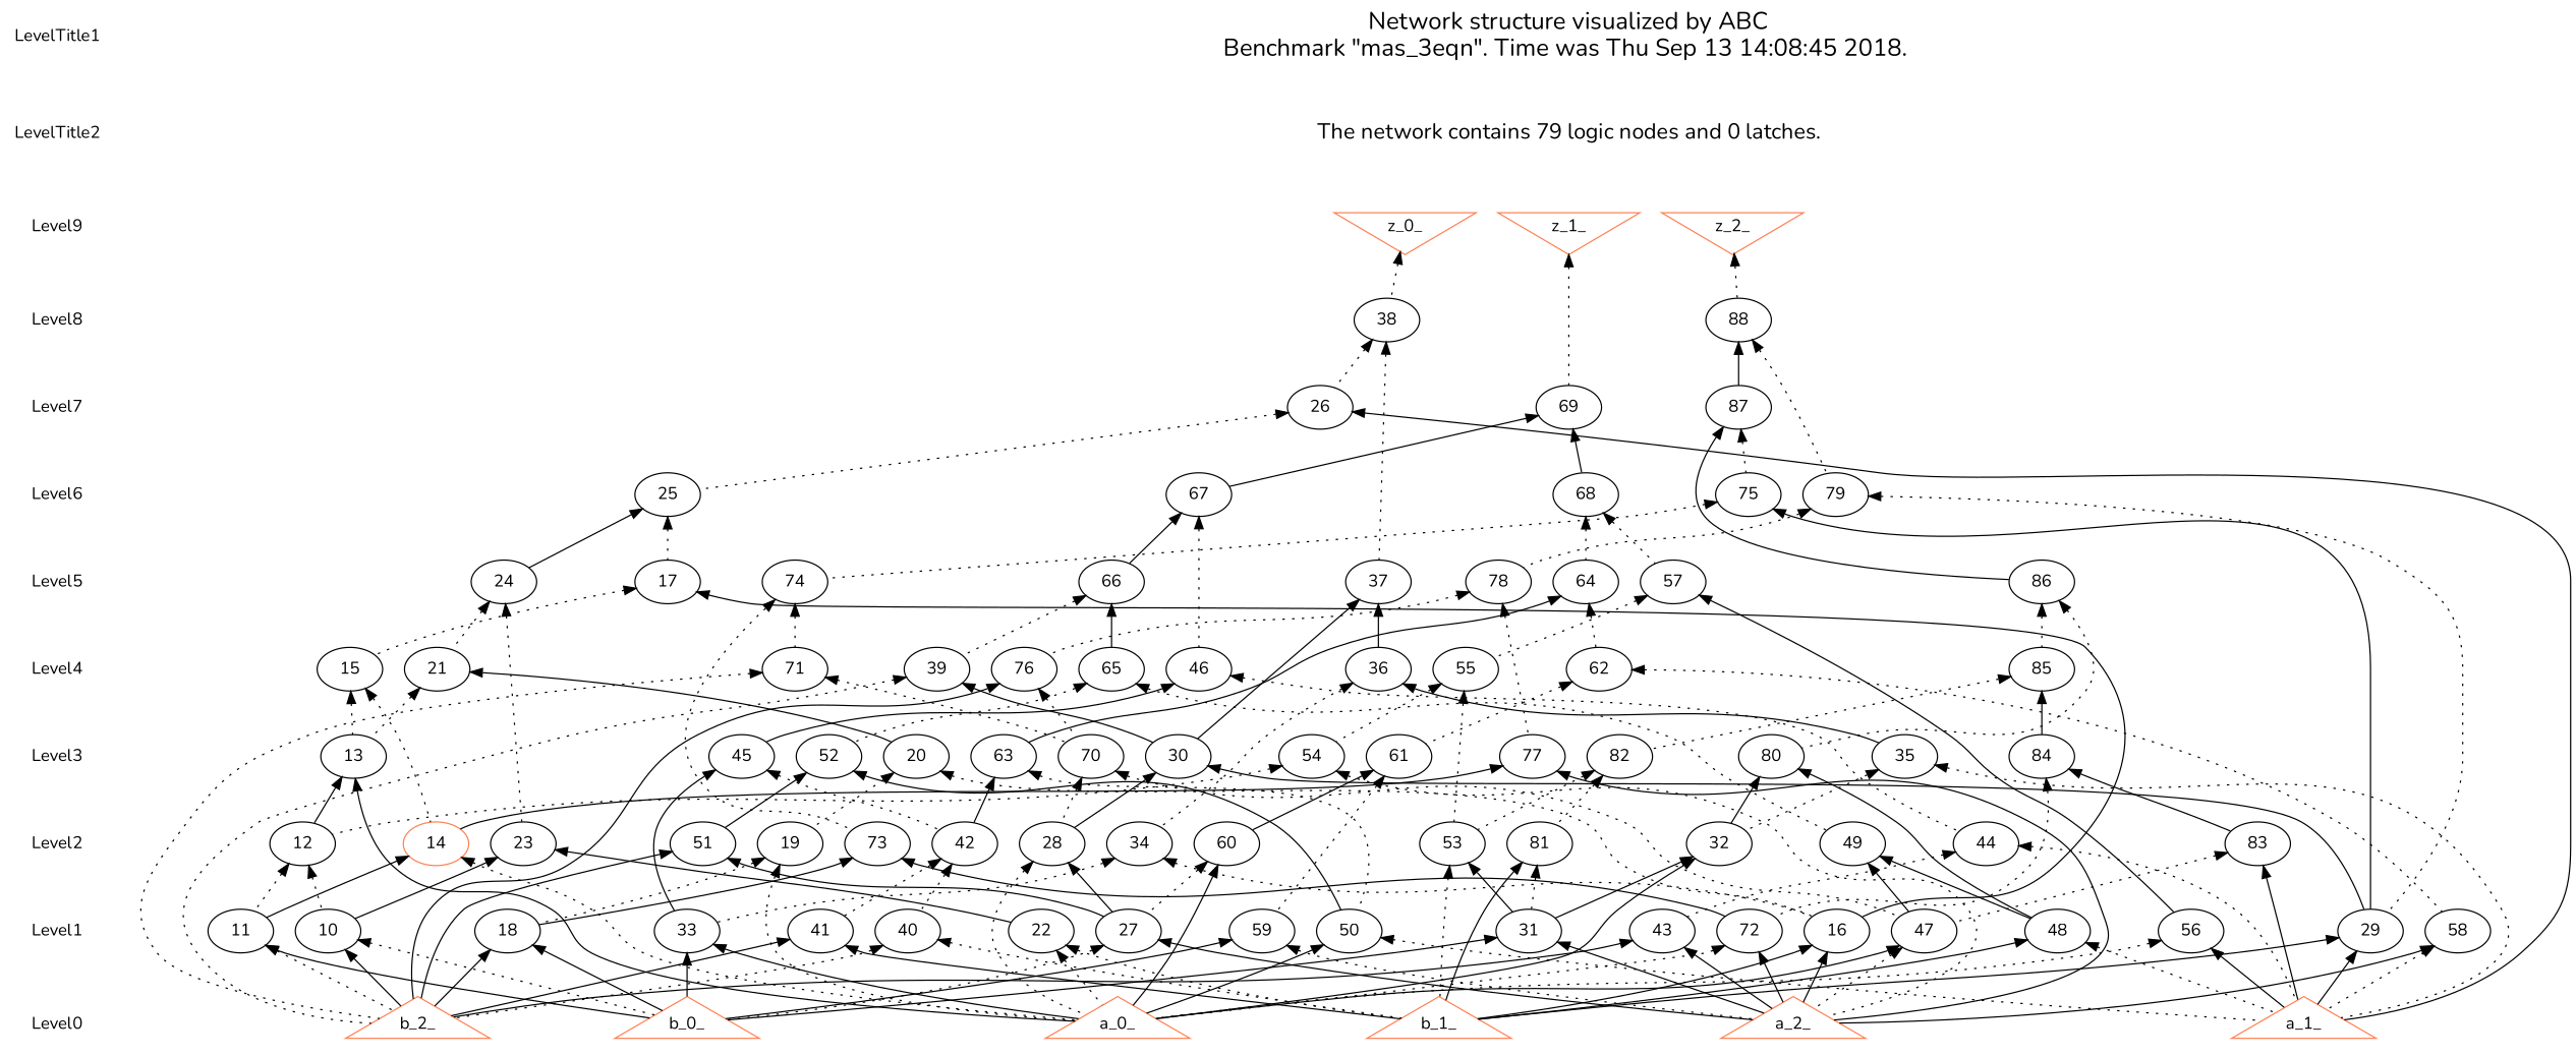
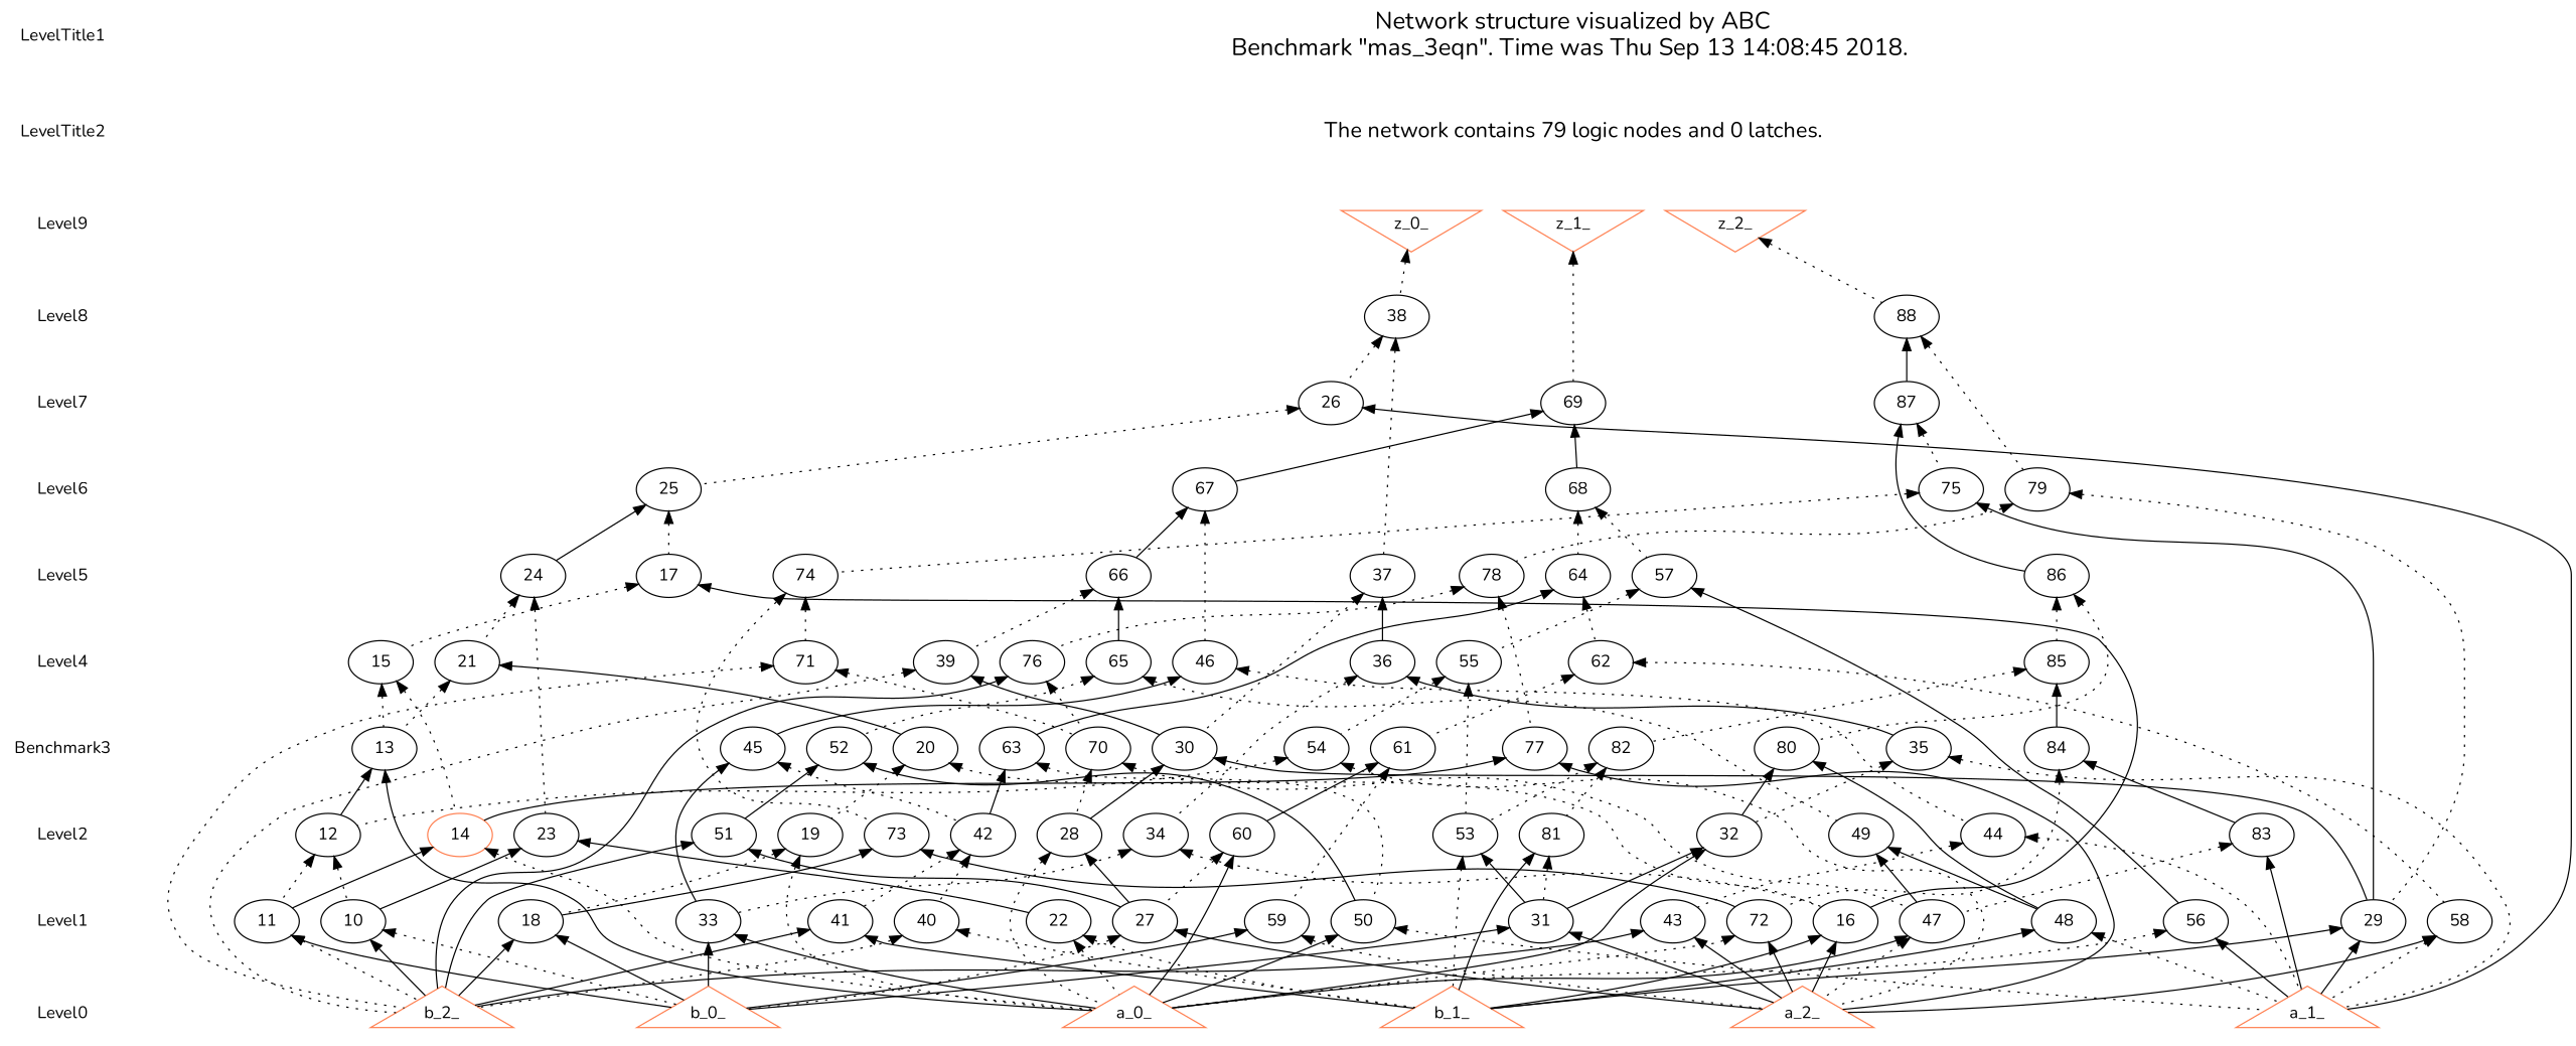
  digraph {
    fontname=Nunito
    node [fontname=Nunito shape=ellipse]
    edge [dir=back fontname=Nunito style=dotted]
    LevelTitle1 [shape=plaintext]
    LevelTitle2 [shape=plaintext]
    Level9 [shape=plaintext]
    Level8 [shape=plaintext]
    Level7 [shape=plaintext]
    Level6 [shape=plaintext]
    Level5 [shape=plaintext]
    Level4 [shape=plaintext]
-   Level3 [shape=plaintext]
+   Level3 [shape=plaintext label=Benchmark3]
    Level2 [shape=plaintext]
    Level1 [shape=plaintext]
    Level0 [shape=plaintext]
    n13 [fontsize=20 label="Network structure visualized by ABC\nBenchmark \"mas_3eqn\". Time was Thu Sep 13 14:08:45 2018. " shape=plaintext]
    n14 [fontsize=18 label="The network contains 79 logic nodes and 0 latches.\n" shape=plaintext]
    n15 [color=coral fillcolor=coral label=z_0_ shape=invtriangle]
    n16 [color=coral fillcolor=coral label=z_1_ shape=invtriangle]
    n17 [color=coral fillcolor=coral label=z_2_ shape=invtriangle]
    n18 [label="38\n"]
    n19 [label="88\n"]
    n20 [label="26\n"]
    n21 [label="69\n"]
    n22 [label="87\n"]
    n23 [label="25\n"]
    n24 [label="67\n"]
    n25 [label="68\n"]
    n26 [label="75\n"]
    n27 [label="79\n"]
    n28 [label="17\n"]
    n29 [label="24\n"]
    n30 [label="37\n"]
    n31 [label="57\n"]
    n32 [label="64\n"]
    n33 [label="66\n"]
    n34 [label="74\n"]
    n35 [label="78\n"]
    n36 [label="86\n"]
    n37 [label="15\n"]
    n38 [label="21\n"]
    n39 [label="36\n"]
    n40 [label="39\n"]
    n41 [label="46\n"]
    n42 [label="55\n"]
    n43 [label="62\n"]
    n44 [label="65\n"]
    n45 [label="71\n"]
    n46 [label="76\n"]
    n47 [label="85\n"]
    n48 [label="13\n"]
    n49 [label="20\n"]
    n50 [label="30\n"]
    n51 [label="35\n"]
    n52 [label="45\n"]
    n53 [label="52\n"]
    n54 [label="54\n"]
    n55 [label="61\n"]
    n56 [label="63\n"]
    n57 [label="70\n"]
    n58 [label="77\n"]
    n59 [label="80\n"]
    n60 [label="82\n"]
    n61 [label="84\n"]
    n62 [label="12\n"]
    n63 [color=coral label="14\n"]
    n64 [label="19\n"]
    n65 [label="23\n"]
    n66 [label="28\n"]
    n67 [label="32\n"]
    n68 [label="34\n"]
    n69 [label="42\n"]
    n70 [label="44\n"]
    n71 [label="49\n"]
    n72 [label="51\n"]
    n73 [label="53\n"]
    n74 [label="60\n"]
    n75 [label="73\n"]
    n76 [label="81\n"]
    n77 [label="83\n"]
    n78 [label="10\n"]
    n79 [label="11\n"]
    n80 [label="16\n"]
    n81 [label="18\n"]
    n82 [label="22\n"]
    n83 [label="27\n"]
    n84 [label="29\n"]
    n85 [label="31\n"]
    n86 [label="33\n"]
    n87 [label="40\n"]
    n88 [label="41\n"]
    n89 [label="43\n"]
    n90 [label="47\n"]
    n91 [label="48\n"]
    n92 [label="50\n"]
    n93 [label="56\n"]
    n94 [label="58\n"]
    n95 [label="59\n"]
    n96 [label="72\n"]
    n97 [color=coral fillcolor=coral label=a_0_ shape=triangle]
    n98 [color=coral fillcolor=coral label=a_1_ shape=triangle]
    n99 [color=coral fillcolor=coral label=a_2_ shape=triangle]
    n100 [color=coral fillcolor=coral label=b_0_ shape=triangle]
    n101 [color=coral fillcolor=coral label=b_1_ shape=triangle]
    n102 [color=coral fillcolor=coral label=b_2_ shape=triangle]
    subgraph sub_1 {
      LevelTitle1
      LevelTitle2
      Level9
      Level8
      Level7
      Level6
      Level5
      Level4
      Level3
      Level2
      Level1
      Level0
    }
    subgraph sub_2 {
      rank=same
      LevelTitle1
      n13
    }
    subgraph sub_3 {
      rank=same
      LevelTitle2
      n14
    }
    subgraph sub_4 {
      rank=same
      Level9
      n15
      n16
      n17
    }
    subgraph sub_5 {
      rank=same
      Level8
      n18
      n19
    }
    subgraph sub_6 {
      rank=same
      Level7
      n20
      n21
      n22
    }
    subgraph sub_7 {
      rank=same
      Level6
      n23
      n24
      n25
      n26
      n27
    }
    subgraph sub_8 {
      rank=same
      Level5
      n28
      n29
      n30
      n31
      n32
      n33
      n34
      n35
      n36
    }
    subgraph sub_9 {
      rank=same
      Level4
      n37
      n38
      n39
      n40
      n41
      n42
      n43
      n44
      n45
      n46
      n47
    }
    subgraph sub_10 {
      rank=same
      Level3
      n48
      n49
      n50
      n51
      n52
      n53
      n54
      n55
      n56
      n57
      n58
      n59
      n60
      n61
    }
    subgraph sub_11 {
      rank=same
      Level2
      n62
      n63
      n64
      n65
      n66
      n67
      n68
      n69
      n70
      n71
      n72
      n73
      n74
      n75
      n76
      n77
    }
    subgraph sub_12 {
      rank=same
      Level1
      n78
      n79
      n80
      n81
      n82
      n83
      n84
      n85
      n86
      n87
      n88
      n89
      n90
      n91
      n92
      n93
      n94
      n95
      n96
    }
    subgraph sub_13 {
      rank=same
      Level0
      n97
      n98
      n99
      n100
      n101
      n102
    }
    LevelTitle1 -> LevelTitle2 [style=invis]
    LevelTitle2 -> Level9 [style=invis]
    Level9 -> Level8 [style=invis]
    Level8 -> Level7 [style=invis]
    Level7 -> Level6 [style=invis]
    Level6 -> Level5 [style=invis]
    Level5 -> Level4 [style=invis]
    Level4 -> Level3 [style=invis]
    Level3 -> Level2 [style=invis]
    Level2 -> Level1 [style=invis]
    Level1 -> Level0 [style=invis]
    n13 -> n14 [style=invis]
    n14 -> n15 [style=invis]
    n14 -> n16 [style=invis]
    n14 -> n17 [style=invis]
    n15 -> n16 [style=invis]
    n15 -> n18
    n16 -> n17 [style=invis]
    n16 -> n21
    n17 -> n19
    n18 -> n20
    n18 -> n30
    n19 -> n22 [style=solid]
    n19 -> n27
    n20 -> n23
    n20 -> n98 [style=solid]
    n21 -> n24 [style=solid]
    n21 -> n25 [style=solid]
    n22 -> n26
    n22 -> n36 [style=solid]
    n23 -> n28
    n23 -> n29 [style=solid]
    n24 -> n33 [style=solid]
    n24 -> n41
    n25 -> n31
    n25 -> n32
    n26 -> n34
    n26 -> n84 [style=solid]
    n27 -> n35
    n27 -> n84
    n28 -> n37
    n28 -> n80 [style=solid]
    n29 -> n38
    n29 -> n65
    n30 -> n39 [style=solid]
-   n30 -> n50 [style=solid]
+   n30 -> n50
    n31 -> n42
    n31 -> n93 [style=solid]
    n32 -> n43
    n32 -> n56 [style=solid]
    n33 -> n40
    n33 -> n44 [style=solid]
    n34 -> n45
    n34 -> n75
    n35 -> n46
    n35 -> n58
    n36 -> n47
    n36 -> n59
    n37 -> n48
    n37 -> n63
    n38 -> n48
    n38 -> n49 [style=solid]
    n39 -> n51 [style=solid]
    n39 -> n68
    n40 -> n50 [style=solid]
    n40 -> n102
    n41 -> n52 [style=solid]
    n41 -> n70
    n42 -> n54
    n42 -> n73
    n43 -> n55
    n43 -> n94
    n44 -> n53
    n44 -> n71
    n45 -> n57
    n45 -> n102
    n46 -> n57
    n46 -> n102 [style=solid]
    n47 -> n60
    n47 -> n61 [style=solid]
    n48 -> n62 [style=solid]
    n48 -> n97 [style=solid]
    n49 -> n64
    n49 -> n80
    n50 -> n66 [style=solid]
    n50 -> n84 [style=solid]
    n51 -> n67
    n51 -> n98
    n52 -> n69
    n52 -> n86 [style=solid]
    n53 -> n72 [style=solid]
    n53 -> n92 [style=solid]
    n54 -> n62
    n54 -> n99
    n55 -> n74 [style=solid]
    n55 -> n95
    n56 -> n69 [style=solid]
    n56 -> n92
    n57 -> n66
    n57 -> n90
    n58 -> n63 [style=solid]
    n58 -> n99 [style=solid]
    n59 -> n67 [style=solid]
    n59 -> n91 [style=solid]
    n60 -> n73
    n60 -> n76
    n61 -> n77 [style=solid]
    n61 -> n96
    n62 -> n78
    n62 -> n79
    n63 -> n79 [style=solid]
    n63 -> n97
    n64 -> n81
    n64 -> n97
    n65 -> n78 [style=solid]
    n65 -> n82 [style=solid]
    n66 -> n83 [style=solid]
    n66 -> n97
    n67 -> n85 [style=solid]
    n67 -> n97 [style=solid]
    n68 -> n80
    n68 -> n86
    n69 -> n87
    n69 -> n88
    n70 -> n89
    n70 -> n98
    n71 -> n90 [style=solid]
    n71 -> n91 [style=solid]
    n72 -> n83 [style=solid]
    n72 -> n102 [style=solid]
    n73 -> n85 [style=solid]
    n73 -> n101
    n74 -> n83
    n74 -> n97 [style=solid]
    n75 -> n81 [style=solid]
    n75 -> n96 [style=solid]
    n76 -> n85
    n76 -> n101 [style=solid]
    n77 -> n90
    n77 -> n98 [style=solid]
    n78 -> n100
    n78 -> n102 [style=solid]
    n79 -> n100 [style=solid]
    n79 -> n102
    n80 -> n99 [style=solid]
    n80 -> n101 [style=solid]
    n81 -> n100 [style=solid]
    n81 -> n102 [style=solid]
    n82 -> n97
    n82 -> n101
    n83 -> n99 [style=solid]
    n83 -> n100
    n84 -> n98 [style=solid]
    n84 -> n101 [style=solid]
    n85 -> n99 [style=solid]
    n85 -> n100 [style=solid]
    n86 -> n97 [style=solid]
    n86 -> n100 [style=solid]
    n87 -> n101
    n87 -> n102
    n88 -> n101 [style=solid]
    n88 -> n102 [style=solid]
    n89 -> n99 [style=solid]
    n89 -> n102 [style=solid]
    n90 -> n97 [style=solid]
    n90 -> n99
    n91 -> n98
    n91 -> n101 [style=solid]
    n92 -> n97 [style=solid]
    n92 -> n98
    n93 -> n97
    n93 -> n98 [style=solid]
    n94 -> n98
    n94 -> n99 [style=solid]
    n95 -> n99
    n95 -> n100 [style=solid]
    n96 -> n97
    n96 -> n99 [style=solid]
  }
